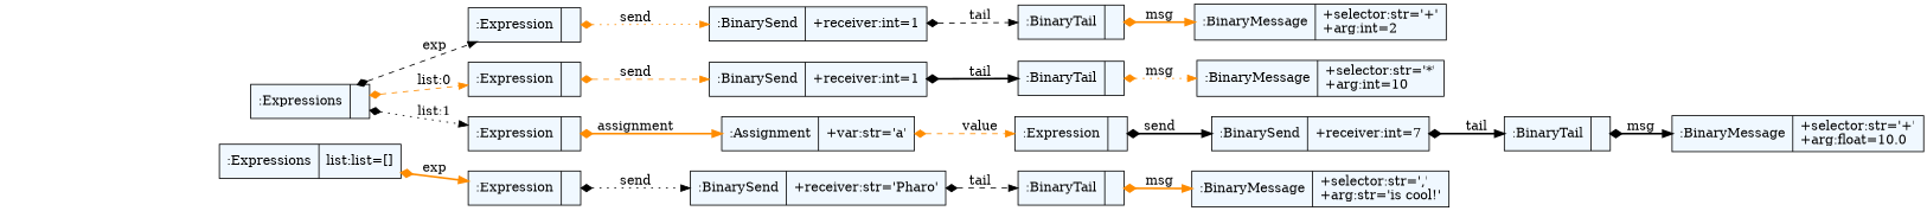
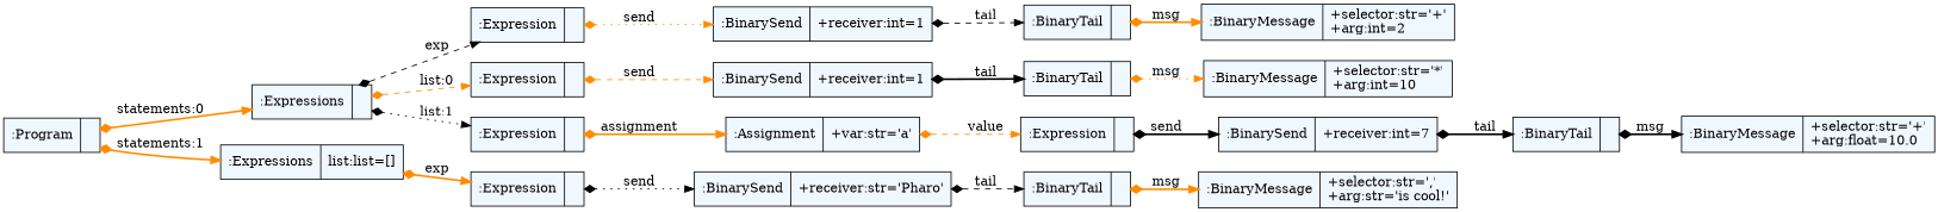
  digraph {
    fontname="Bitstream Vera Sans"
    fontsize=8
    nodesep=0.3
    rankdir=LR
    node [fillcolor=aliceblue shape=record style=filled]
    edge [arrowtail=diamond dir=both color=darkorange style=bold]
+   n1 [label="{:Program|}"]
    n2 [label="{:Expressions|}"]
    n3 [label="{:Expressions|list:list=[]\l}"]
    n4 [label="{:Expression|}"]
    n5 [label="{:Expression|}"]
    n6 [label="{:Expression|}"]
    n7 [label="{:BinarySend|+receiver:int=1\l}"]
    n8 [label="{:BinaryTail|}"]
    n9 [label="{:BinaryMessage|+selector:str='+'\l+arg:int=2\l}"]
    n10 [label="{:BinarySend|+receiver:int=1\l}"]
    n11 [label="{:BinaryTail|}"]
    n12 [label="{:BinaryMessage|+selector:str='*'\l+arg:int=10\l}"]
    n13 [label="{:Assignment|+var:str='a'\l}"]
    n14 [label="{:Expression|}"]
    n15 [label="{:BinarySend|+receiver:int=7\l}"]
    n16 [label="{:BinaryTail|}"]
    n17 [label="{:BinaryMessage|+selector:str='+'\l+arg:float=10.0\l}"]
    n18 [label="{:Expression|}"]
    n19 [label="{:BinarySend|+receiver:str='Pharo'\l}"]
    n20 [label="{:BinaryTail|}"]
    n21 [label="{:BinaryMessage|+selector:str=','\l+arg:str='is cool!'\l}"]
+   n1 -> n2 [label="statements:0"]
+   n1 -> n3 [label="statements:1"]
    n2 -> n4 [label=exp color=black style=dashed]
    n2 -> n5 [label="list:0" style=dashed]
    n2 -> n6 [label="list:1" color=black style=dotted]
    n3 -> n18 [label=exp]
    n4 -> n7 [label=send style=dotted]
    n5 -> n10 [label=send style=dashed]
    n6 -> n13 [label=assignment]
    n7 -> n8 [label=tail color=black style=dashed]
    n8 -> n9 [label=msg]
    n10 -> n11 [label=tail color=black]
    n11 -> n12 [label=msg style=dotted]
    n13 -> n14 [label=value style=dashed]
    n14 -> n15 [label=send color=black]
    n15 -> n16 [label=tail color=black]
    n16 -> n17 [label=msg color=black]
    n18 -> n19 [label=send color=black style=dotted]
    n19 -> n20 [label=tail color=black style=dashed]
    n20 -> n21 [label=msg]
  }
